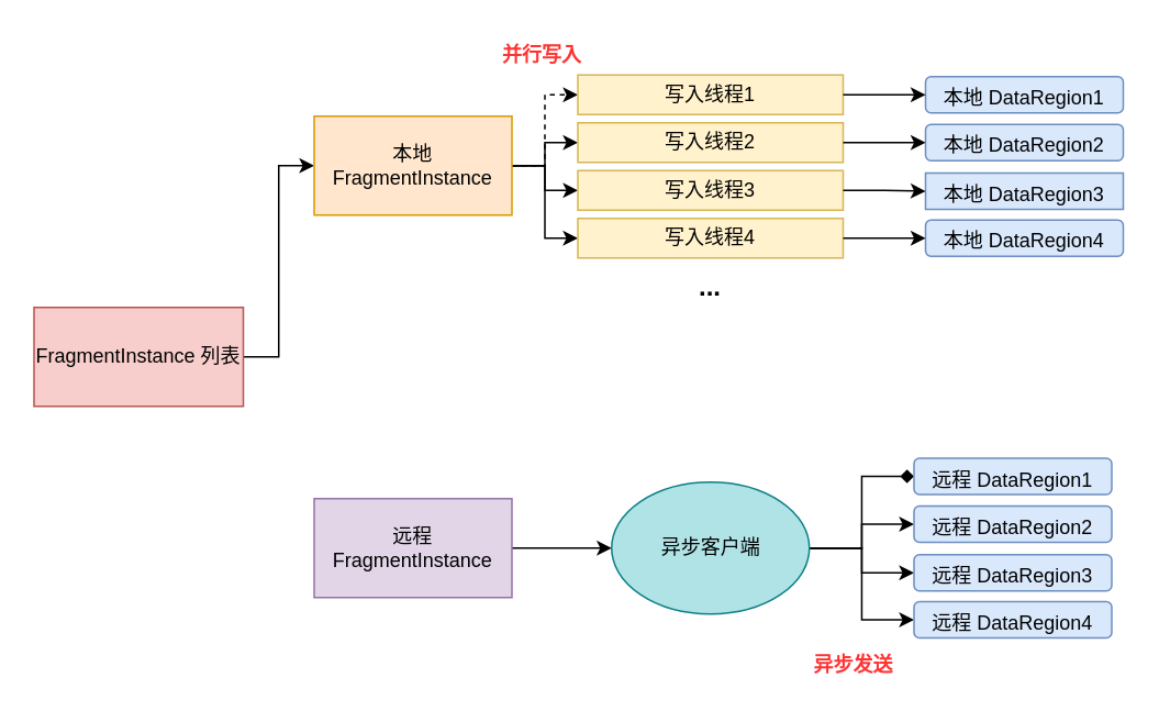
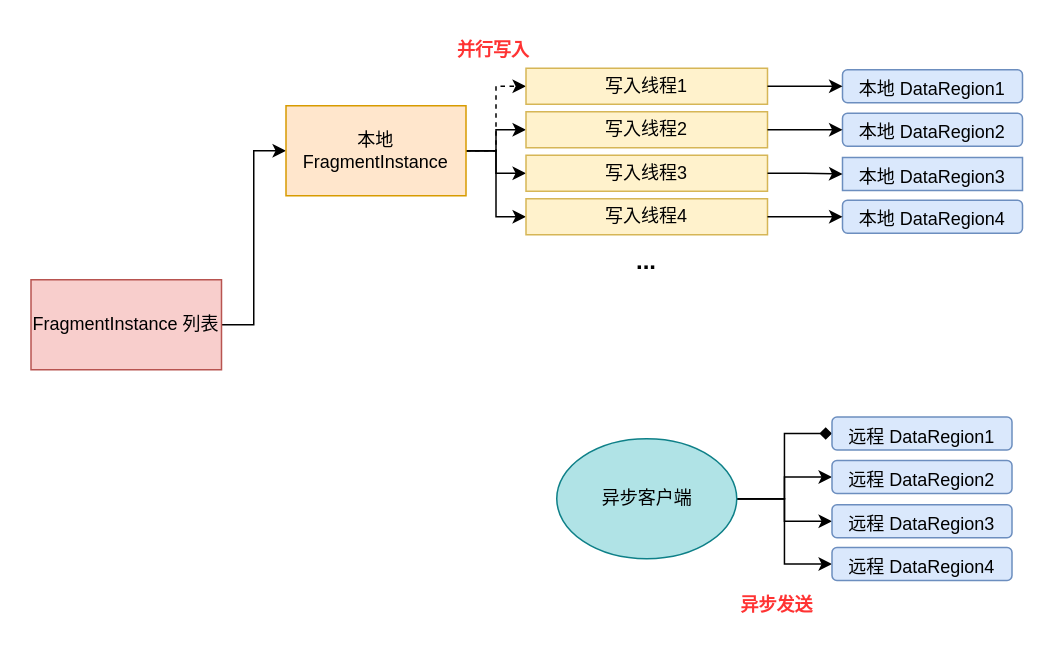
  <mxCell id="0" />
  <mxCell id="1" parent="0" />
  <mxCell id="2" style="edgeStyle=orthogonalEdgeStyle;rounded=0;orthogonalLoop=1;jettySize=auto;html=1;entryX=0;entryY=0.5;entryDx=0;entryDy=0;" edge="1" parent="1" source="3" target="8"><mxGeometry relative="1" as="geometry" /></mxCell>
  <mxCell id="3" value="FragmentInstance 列表" style="rounded=0;whiteSpace=wrap;html=1;fillColor=#f8cecc;strokeColor=#b85450;" vertex="1" parent="1"><mxGeometry x="20" y="186" width="127" height="60" as="geometry" /></mxCell>
  <mxCell id="4" style="edgeStyle=orthogonalEdgeStyle;rounded=0;orthogonalLoop=1;jettySize=auto;html=1;entryX=0;entryY=0.5;entryDx=0;entryDy=0;fontSize=16;dashed=1;" edge="1" parent="1" source="8" target="12"><mxGeometry relative="1" as="geometry" /></mxCell>
  <mxCell id="5" style="edgeStyle=orthogonalEdgeStyle;rounded=0;orthogonalLoop=1;jettySize=auto;html=1;entryX=0;entryY=0.5;entryDx=0;entryDy=0;fontSize=16;" edge="1" parent="1" source="8" target="13"><mxGeometry relative="1" as="geometry" /></mxCell>
  <mxCell id="6" style="edgeStyle=orthogonalEdgeStyle;rounded=0;orthogonalLoop=1;jettySize=auto;html=1;fontSize=16;" edge="1" parent="1" source="8" target="14"><mxGeometry relative="1" as="geometry" /></mxCell>
  <mxCell id="7" style="edgeStyle=orthogonalEdgeStyle;rounded=0;orthogonalLoop=1;jettySize=auto;html=1;entryX=0;entryY=0.5;entryDx=0;entryDy=0;fontSize=16;" edge="1" parent="1" source="8" target="15"><mxGeometry relative="1" as="geometry" /></mxCell>
  <mxCell id="8" value="本地FragmentInstance" style="rounded=0;whiteSpace=wrap;html=1;fillColor=#ffe6cc;strokeColor=#d79b00;" vertex="1" parent="1"><mxGeometry x="190" y="70" width="120" height="60" as="geometry" /></mxCell>
- <mxCell id="9" style="edgeStyle=orthogonalEdgeStyle;rounded=0;orthogonalLoop=1;jettySize=auto;html=1;entryX=0;entryY=0.5;entryDx=0;entryDy=0;fontSize=12;fontColor=#000000;" edge="1" parent="1" source="10" target="30"><mxGeometry relative="1" as="geometry" /></mxCell>
- <mxCell id="10" value="远程&lt;br&gt;FragmentInstance" style="rounded=0;whiteSpace=wrap;html=1;fillColor=#e1d5e7;strokeColor=#9673a6;" vertex="1" parent="1"><mxGeometry x="190" y="302" width="120" height="60" as="geometry" /></mxCell>
  <mxCell id="11" value="" style="group" vertex="1" connectable="0" parent="1"><mxGeometry x="350" y="45" width="161" height="141" as="geometry" /></mxCell>
  <mxCell id="12" value="写入线程1" style="rounded=0;whiteSpace=wrap;html=1;fillColor=#fff2cc;strokeColor=#d6b656;" vertex="1" parent="11"><mxGeometry width="161" height="24" as="geometry" /></mxCell>
  <mxCell id="13" value="写入线程2" style="rounded=0;whiteSpace=wrap;html=1;fillColor=#fff2cc;strokeColor=#d6b656;" vertex="1" parent="11"><mxGeometry y="29" width="161" height="24" as="geometry" /></mxCell>
  <mxCell id="14" value="写入线程3" style="rounded=0;whiteSpace=wrap;html=1;fillColor=#fff2cc;strokeColor=#d6b656;" vertex="1" parent="11"><mxGeometry y="58" width="161" height="24" as="geometry" /></mxCell>
  <mxCell id="15" value="写入线程4" style="rounded=0;whiteSpace=wrap;html=1;fillColor=#fff2cc;strokeColor=#d6b656;" vertex="1" parent="11"><mxGeometry y="87" width="161" height="24" as="geometry" /></mxCell>
  <mxCell id="16" value="&lt;font style=&quot;font-size: 16px;&quot;&gt;&lt;b&gt;...&lt;/b&gt;&lt;/font&gt;" style="rounded=0;whiteSpace=wrap;html=1;strokeColor=none;" vertex="1" parent="11"><mxGeometry y="116" width="161" height="24" as="geometry" /></mxCell>
  <mxCell id="17" value="&lt;font style=&quot;font-size: 12px;&quot;&gt;本地 DataRegion1&lt;/font&gt;" style="rounded=1;whiteSpace=wrap;html=1;fontSize=16;fillColor=#dae8fc;strokeColor=#6c8ebf;" vertex="1" parent="1"><mxGeometry x="561" y="46" width="120" height="22" as="geometry" /></mxCell>
  <mxCell id="18" style="edgeStyle=orthogonalEdgeStyle;rounded=0;orthogonalLoop=1;jettySize=auto;html=1;fontSize=12;" edge="1" parent="1" source="12" target="17"><mxGeometry relative="1" as="geometry" /></mxCell>
  <mxCell id="19" value="&lt;font style=&quot;font-size: 12px;&quot;&gt;本地 DataRegion2&lt;/font&gt;" style="rounded=1;whiteSpace=wrap;html=1;fontSize=16;fillColor=#dae8fc;strokeColor=#6c8ebf;" vertex="1" parent="1"><mxGeometry x="561" y="75" width="120" height="22" as="geometry" /></mxCell>
  <mxCell id="20" style="edgeStyle=orthogonalEdgeStyle;rounded=0;orthogonalLoop=1;jettySize=auto;html=1;entryX=0;entryY=0.5;entryDx=0;entryDy=0;fontSize=12;" edge="1" parent="1" source="13" target="19"><mxGeometry relative="1" as="geometry" /></mxCell>
  <mxCell id="21" value="&lt;font style=&quot;font-size: 12px;&quot;&gt;本地 DataRegion3&lt;/font&gt;" style="whiteSpace=wrap;html=1;fontSize=16;fillColor=#dae8fc;strokeColor=#6c8ebf;rounded=0;" vertex="1" parent="1"><mxGeometry x="561" y="104.5" width="120" height="22" as="geometry" /></mxCell>
  <mxCell id="22" style="edgeStyle=orthogonalEdgeStyle;rounded=0;orthogonalLoop=1;jettySize=auto;html=1;fontSize=12;" edge="1" parent="1" source="14" target="21"><mxGeometry relative="1" as="geometry" /></mxCell>
  <mxCell id="23" value="&lt;font style=&quot;font-size: 12px;&quot;&gt;本地 DataRegion4&lt;/font&gt;" style="rounded=1;whiteSpace=wrap;html=1;fontSize=16;fillColor=#dae8fc;strokeColor=#6c8ebf;" vertex="1" parent="1"><mxGeometry x="561" y="133" width="120" height="22" as="geometry" /></mxCell>
  <mxCell id="24" style="edgeStyle=orthogonalEdgeStyle;rounded=0;orthogonalLoop=1;jettySize=auto;html=1;fontSize=12;" edge="1" parent="1" source="15" target="23"><mxGeometry relative="1" as="geometry" /></mxCell>
  <mxCell id="25" value="&lt;b&gt;&lt;font color=&quot;#ff3333&quot;&gt;并行写入&lt;/font&gt;&lt;/b&gt;" style="text;html=1;align=center;verticalAlign=middle;resizable=0;points=[];autosize=1;strokeColor=none;fillColor=none;fontSize=12;" vertex="1" parent="1"><mxGeometry x="295" y="20" width="66" height="26" as="geometry" /></mxCell>
  <mxCell id="26" style="edgeStyle=orthogonalEdgeStyle;rounded=0;orthogonalLoop=1;jettySize=auto;html=1;entryX=0;entryY=0.5;entryDx=0;entryDy=0;fontSize=12;fontColor=#000000;endArrow=diamond;" edge="1" parent="1" source="30" target="31"><mxGeometry relative="1" as="geometry" /></mxCell>
  <mxCell id="27" style="edgeStyle=orthogonalEdgeStyle;rounded=0;orthogonalLoop=1;jettySize=auto;html=1;fontSize=12;fontColor=#000000;" edge="1" parent="1" source="30" target="32"><mxGeometry relative="1" as="geometry" /></mxCell>
  <mxCell id="28" style="edgeStyle=orthogonalEdgeStyle;rounded=0;orthogonalLoop=1;jettySize=auto;html=1;fontSize=12;fontColor=#000000;" edge="1" parent="1" source="30" target="33"><mxGeometry relative="1" as="geometry" /></mxCell>
  <mxCell id="29" style="edgeStyle=orthogonalEdgeStyle;rounded=0;orthogonalLoop=1;jettySize=auto;html=1;fontSize=12;fontColor=#000000;" edge="1" parent="1" source="30" target="34"><mxGeometry relative="1" as="geometry" /></mxCell>
  <mxCell id="30" value="&lt;font color=&quot;#000000&quot;&gt;异步客户端&lt;/font&gt;" style="ellipse;whiteSpace=wrap;html=1;fontSize=12;fillColor=#b0e3e6;strokeColor=#0e8088;" vertex="1" parent="1"><mxGeometry x="370.5" y="292" width="120" height="80" as="geometry" /></mxCell>
  <mxCell id="31" value="&lt;font style=&quot;font-size: 12px;&quot;&gt;远程 DataRegion1&lt;/font&gt;" style="rounded=1;whiteSpace=wrap;html=1;fontSize=16;fillColor=#dae8fc;strokeColor=#6c8ebf;" vertex="1" parent="1"><mxGeometry x="554" y="277.5" width="120" height="22" as="geometry" /></mxCell>
  <mxCell id="32" value="&lt;font style=&quot;font-size: 12px;&quot;&gt;远程&amp;nbsp;DataRegion2&lt;/font&gt;" style="rounded=1;whiteSpace=wrap;html=1;fontSize=16;fillColor=#dae8fc;strokeColor=#6c8ebf;" vertex="1" parent="1"><mxGeometry x="554" y="306.5" width="120" height="22" as="geometry" /></mxCell>
  <mxCell id="33" value="&lt;font style=&quot;font-size: 12px;&quot;&gt;远程&amp;nbsp;DataRegion3&lt;/font&gt;" style="rounded=1;whiteSpace=wrap;html=1;fontSize=16;fillColor=#dae8fc;strokeColor=#6c8ebf;" vertex="1" parent="1"><mxGeometry x="554" y="336" width="120" height="22" as="geometry" /></mxCell>
  <mxCell id="34" value="&lt;font style=&quot;font-size: 12px;&quot;&gt;远程&amp;nbsp;DataRegion4&lt;/font&gt;" style="rounded=1;whiteSpace=wrap;html=1;fontSize=16;fillColor=#dae8fc;strokeColor=#6c8ebf;" vertex="1" parent="1"><mxGeometry x="554" y="364.5" width="120" height="22" as="geometry" /></mxCell>
  <mxCell id="35" value="&lt;b&gt;&lt;font color=&quot;#ff3333&quot;&gt;异步发送&lt;/font&gt;&lt;/b&gt;" style="text;html=1;align=center;verticalAlign=middle;resizable=0;points=[];autosize=1;strokeColor=none;fillColor=none;fontSize=12;" vertex="1" parent="1"><mxGeometry x="484" y="390" width="66" height="26" as="geometry" /></mxCell>
